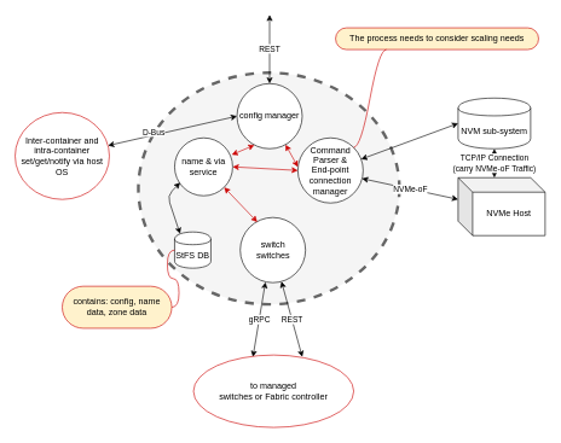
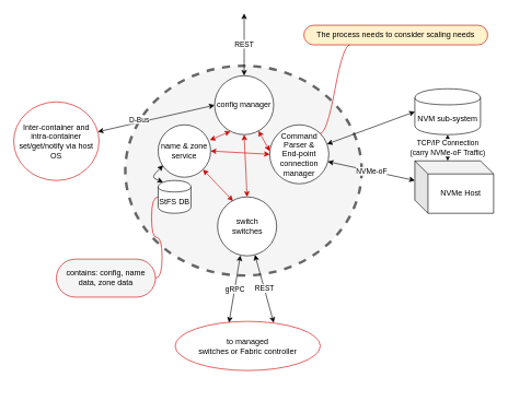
  <mxCell id="0" />
  <mxCell id="1" parent="0" />
  <mxCell id="2" value="" style="ellipse;whiteSpace=wrap;html=1;dashed=1;strokeWidth=4;fillColor=#f5f5f5;strokeColor=#666666;fontColor=#333333;" parent="1" vertex="1"><mxGeometry x="190" y="100" width="360" height="320" as="geometry" /></mxCell>
  <mxCell id="3" value="REST" style="endArrow=classic;startArrow=classic;html=1;" parent="1" source="23" edge="1"><mxGeometry width="50" height="50" relative="1" as="geometry"><mxPoint x="221" y="470" as="sourcePoint" /><mxPoint x="371" y="20" as="targetPoint" /></mxGeometry></mxCell>
  <mxCell id="4" value="D-Bus" style="endArrow=classic;startArrow=classic;html=1;entryX=0;entryY=0.5;entryDx=0;entryDy=0;" parent="1" source="22" target="23" edge="1"><mxGeometry x="-0.291" y="4" width="50" height="50" relative="1" as="geometry"><mxPoint x="308" y="490" as="sourcePoint" /><mxPoint x="271" y="420" as="targetPoint" /><mxPoint as="offset" /></mxGeometry></mxCell>
  <mxCell id="5" value="REST" style="endArrow=classic;startArrow=classic;html=1;exitX=0.679;exitY=0.026;exitDx=0;exitDy=0;exitPerimeter=0;" parent="1" source="21" target="7" edge="1"><mxGeometry width="50" height="50" relative="1" as="geometry"><mxPoint x="439" y="490" as="sourcePoint" /><mxPoint x="271" y="520" as="targetPoint" /></mxGeometry></mxCell>
  <mxCell id="6" value="gRPC" style="endArrow=classic;startArrow=classic;html=1;exitX=0.371;exitY=0.026;exitDx=0;exitDy=0;exitPerimeter=0;entryX=0.386;entryY=0.993;entryDx=0;entryDy=0;entryPerimeter=0;" parent="1" source="21" target="7" edge="1"><mxGeometry width="50" height="50" relative="1" as="geometry"><mxPoint x="370.5" y="494" as="sourcePoint" /><mxPoint x="371.2" y="389.9" as="targetPoint" /></mxGeometry></mxCell>
  <mxCell id="7" value="switch &lt;br&gt;switches" style="ellipse;whiteSpace=wrap;html=1;aspect=fixed;" parent="1" vertex="1"><mxGeometry x="330.5" y="300" width="90" height="90" as="geometry" /></mxCell>
  <mxCell id="8" value="Command Parser &amp;amp; &lt;br&gt;End-point connection&lt;br&gt;manager" style="ellipse;whiteSpace=wrap;html=1;aspect=fixed;" parent="1" vertex="1"><mxGeometry x="410" y="190" width="90" height="90" as="geometry" /></mxCell>
- <mxCell id="9" value="name &amp;amp; via&lt;br&gt;service" style="ellipse;whiteSpace=wrap;html=1;aspect=fixed;" parent="1" vertex="1"><mxGeometry x="240" y="190" width="80" height="80" as="geometry" /></mxCell>
- <mxCell id="10" value="StFS DB" style="shape=cylinder;whiteSpace=wrap;html=1;boundedLbl=1;backgroundOutline=1;" parent="1" vertex="1"><mxGeometry x="240" y="320" width="50" height="50" as="geometry" /></mxCell>
+ <mxCell id="9" value="name &amp;amp; zone&lt;br&gt;service" style="ellipse;whiteSpace=wrap;html=1;aspect=fixed;" parent="1" vertex="1"><mxGeometry x="240" y="190" width="80" height="80" as="geometry" /></mxCell>
+ <mxCell id="10" value="StFS DB" style="shape=cylinder;whiteSpace=wrap;html=1;boundedLbl=1;backgroundOutline=1;" parent="1" vertex="1"><mxGeometry x="240" y="275" width="50" height="50" as="geometry" /></mxCell>
  <mxCell id="11" value="" style="endArrow=classic;startArrow=classic;html=1;exitX=0.095;exitY=0.772;exitDx=0;exitDy=0;exitPerimeter=0;entryX=0.15;entryY=0.05;entryDx=0;entryDy=0;entryPerimeter=0;" parent="1" source="9" target="10" edge="1"><mxGeometry width="50" height="50" relative="1" as="geometry"><mxPoint x="190" y="460" as="sourcePoint" /><mxPoint x="240" y="410" as="targetPoint" /><Array as="points"><mxPoint x="230" y="270" /></Array></mxGeometry></mxCell>
  <mxCell id="12" value="NVMe-oF" style="endArrow=classic;startArrow=classic;html=1;exitX=0.982;exitY=0.624;exitDx=0;exitDy=0;entryX=0;entryY=0;entryDx=0;entryDy=30;entryPerimeter=0;exitPerimeter=0;" parent="1" source="8" target="13" edge="1"><mxGeometry width="50" height="50" relative="1" as="geometry"><mxPoint x="221" y="570" as="sourcePoint" /><mxPoint x="621" y="250" as="targetPoint" /></mxGeometry></mxCell>
  <mxCell id="13" value="NVMe Host" style="shape=cube;whiteSpace=wrap;html=1;boundedLbl=1;backgroundOutline=1;darkOpacity=0.05;darkOpacity2=0.1;" parent="1" vertex="1"><mxGeometry x="631" y="245" width="120" height="80" as="geometry" /></mxCell>
  <mxCell id="14" value="NVM sub-system" style="shape=cylinder;whiteSpace=wrap;html=1;boundedLbl=1;backgroundOutline=1;" parent="1" vertex="1"><mxGeometry x="631" y="135" width="100" height="70" as="geometry" /></mxCell>
  <mxCell id="15" value="" style="endArrow=classic;startArrow=classic;html=1;entryX=0;entryY=0.5;entryDx=0;entryDy=0;" parent="1" source="8" target="14" edge="1"><mxGeometry width="50" height="50" relative="1" as="geometry"><mxPoint x="221" y="570" as="sourcePoint" /><mxPoint x="271" y="520" as="targetPoint" /></mxGeometry></mxCell>
  <mxCell id="16" value="TCP/IP Connection &lt;br&gt;(carry NVMe-oF Traffic)" style="endArrow=classic;startArrow=classic;html=1;entryX=0.5;entryY=1;entryDx=0;entryDy=0;exitX=0;exitY=0;exitDx=50;exitDy=0;exitPerimeter=0;" parent="1" source="13" target="14" edge="1"><mxGeometry width="50" height="50" relative="1" as="geometry"><mxPoint x="221" y="570" as="sourcePoint" /><mxPoint x="271" y="520" as="targetPoint" /></mxGeometry></mxCell>
- <mxCell id="17" value="contains: config, name data, zone data" style="whiteSpace=wrap;html=1;rounded=1;arcSize=50;align=center;verticalAlign=middle;container=1;recursiveResize=0;strokeWidth=1;autosize=1;spacing=4;treeFolding=1;treeMoving=1;strokeColor=#CC0000;fillColor=#fff2cc;" parent="1" vertex="1"><mxGeometry x="85" y="395" width="151" height="58" as="geometry" /></mxCell>
+ <mxCell id="17" value="contains: config, name data, zone data" style="whiteSpace=wrap;html=1;rounded=1;arcSize=50;align=center;verticalAlign=middle;container=1;recursiveResize=0;strokeWidth=1;autosize=1;spacing=4;treeFolding=1;treeMoving=1;strokeColor=#CC0000;fillColor=#f5f5f5;" parent="1" vertex="1"><mxGeometry x="85" y="395" width="151" height="58" as="geometry" /></mxCell>
  <mxCell id="18" value="" style="edgeStyle=entityRelationEdgeStyle;startArrow=none;endArrow=none;segment=10;curved=1;strokeColor=#CC0000;" parent="1" source="10" target="17" edge="1"><mxGeometry relative="1" as="geometry"><mxPoint x="101" y="450" as="sourcePoint" /></mxGeometry></mxCell>
  <mxCell id="19" value="The process needs to consider scaling needs" style="whiteSpace=wrap;html=1;rounded=1;arcSize=50;align=center;verticalAlign=middle;container=1;recursiveResize=0;strokeWidth=1;autosize=1;spacing=4;treeFolding=1;treeMoving=1;fillColor=#fff2cc;strokeColor=#CC0000;" parent="1" vertex="1"><mxGeometry x="462" y="38" width="280" height="30" as="geometry" /></mxCell>
  <mxCell id="20" value="" style="edgeStyle=entityRelationEdgeStyle;startArrow=none;endArrow=none;segment=10;curved=1;strokeColor=#CC0000;exitX=1;exitY=0;exitDx=0;exitDy=0;entryX=0.25;entryY=1;entryDx=0;entryDy=0;" parent="1" source="8" target="19" edge="1"><mxGeometry relative="1" as="geometry"><mxPoint x="551" y="80" as="sourcePoint" /></mxGeometry></mxCell>
- <mxCell id="21" value="to managed &lt;br&gt;switches or Fabric controller" style="ellipse;whiteSpace=wrap;html=1;align=center;container=1;recursiveResize=0;treeFolding=1;treeMoving=1;strokeColor=#CC0000;" parent="1" vertex="1"><mxGeometry x="266" y="490" width="221" height="100" as="geometry" /></mxCell>
+ <mxCell id="21" value="to managed &lt;br&gt;switches or Fabric controller" style="ellipse;whiteSpace=wrap;html=1;align=center;container=1;recursiveResize=0;treeFolding=1;treeMoving=1;strokeColor=#CC0000;" parent="1" vertex="1"><mxGeometry x="266" y="490" width="221" height="75" as="geometry" /></mxCell>
  <mxCell id="22" value="Inter-container and intra-container set/get/notify via host OS" style="ellipse;whiteSpace=wrap;html=1;align=center;container=1;recursiveResize=0;treeFolding=1;treeMoving=1;strokeColor=#CC0000;" parent="1" vertex="1"><mxGeometry x="20" y="155" width="130" height="120" as="geometry" /></mxCell>
  <mxCell id="23" value="config manager" style="ellipse;whiteSpace=wrap;html=1;aspect=fixed;" parent="1" vertex="1"><mxGeometry x="326" y="115" width="90" height="90" as="geometry" /></mxCell>
  <mxCell id="24" value="" style="endArrow=classic;startArrow=classic;html=1;strokeColor=#CC0000;entryX=0;entryY=0.5;entryDx=0;entryDy=0;exitX=1;exitY=0.5;exitDx=0;exitDy=0;" parent="1" source="9" target="8" edge="1"><mxGeometry width="50" height="50" relative="1" as="geometry"><mxPoint x="20" y="660" as="sourcePoint" /><mxPoint x="70" y="610" as="targetPoint" /></mxGeometry></mxCell>
  <mxCell id="25" value="" style="endArrow=classic;startArrow=classic;html=1;strokeColor=#CC0000;entryX=1;entryY=1;entryDx=0;entryDy=0;exitX=0.261;exitY=0.069;exitDx=0;exitDy=0;exitPerimeter=0;" parent="1" source="7" target="9" edge="1"><mxGeometry width="50" height="50" relative="1" as="geometry"><mxPoint x="20" y="660" as="sourcePoint" /><mxPoint x="70" y="610" as="targetPoint" /></mxGeometry></mxCell>
  <mxCell id="26" value="" style="endArrow=classic;startArrow=classic;html=1;strokeColor=#CC0000;" parent="1" source="23" edge="1"><mxGeometry width="50" height="50" relative="1" as="geometry"><mxPoint x="330" y="240" as="sourcePoint" /><mxPoint x="410" y="230" as="targetPoint" /></mxGeometry></mxCell>
+ <mxCell id="27" value="" style="endArrow=classic;startArrow=classic;html=1;strokeColor=#CC0000;entryX=0.5;entryY=0;entryDx=0;entryDy=0;exitX=0.5;exitY=1;exitDx=0;exitDy=0;" parent="1" source="23" target="7" edge="1"><mxGeometry width="50" height="50" relative="1" as="geometry"><mxPoint x="402.902" y="209.311" as="sourcePoint" /><mxPoint x="420" y="240" as="targetPoint" /></mxGeometry></mxCell>
  <mxCell id="28" value="" style="endArrow=classic;startArrow=classic;html=1;strokeColor=#CC0000;entryX=0.985;entryY=0.292;entryDx=0;entryDy=0;entryPerimeter=0;" parent="1" target="9" edge="1"><mxGeometry width="50" height="50" relative="1" as="geometry"><mxPoint x="350" y="200" as="sourcePoint" /><mxPoint x="385.5" y="310" as="targetPoint" /></mxGeometry></mxCell>
